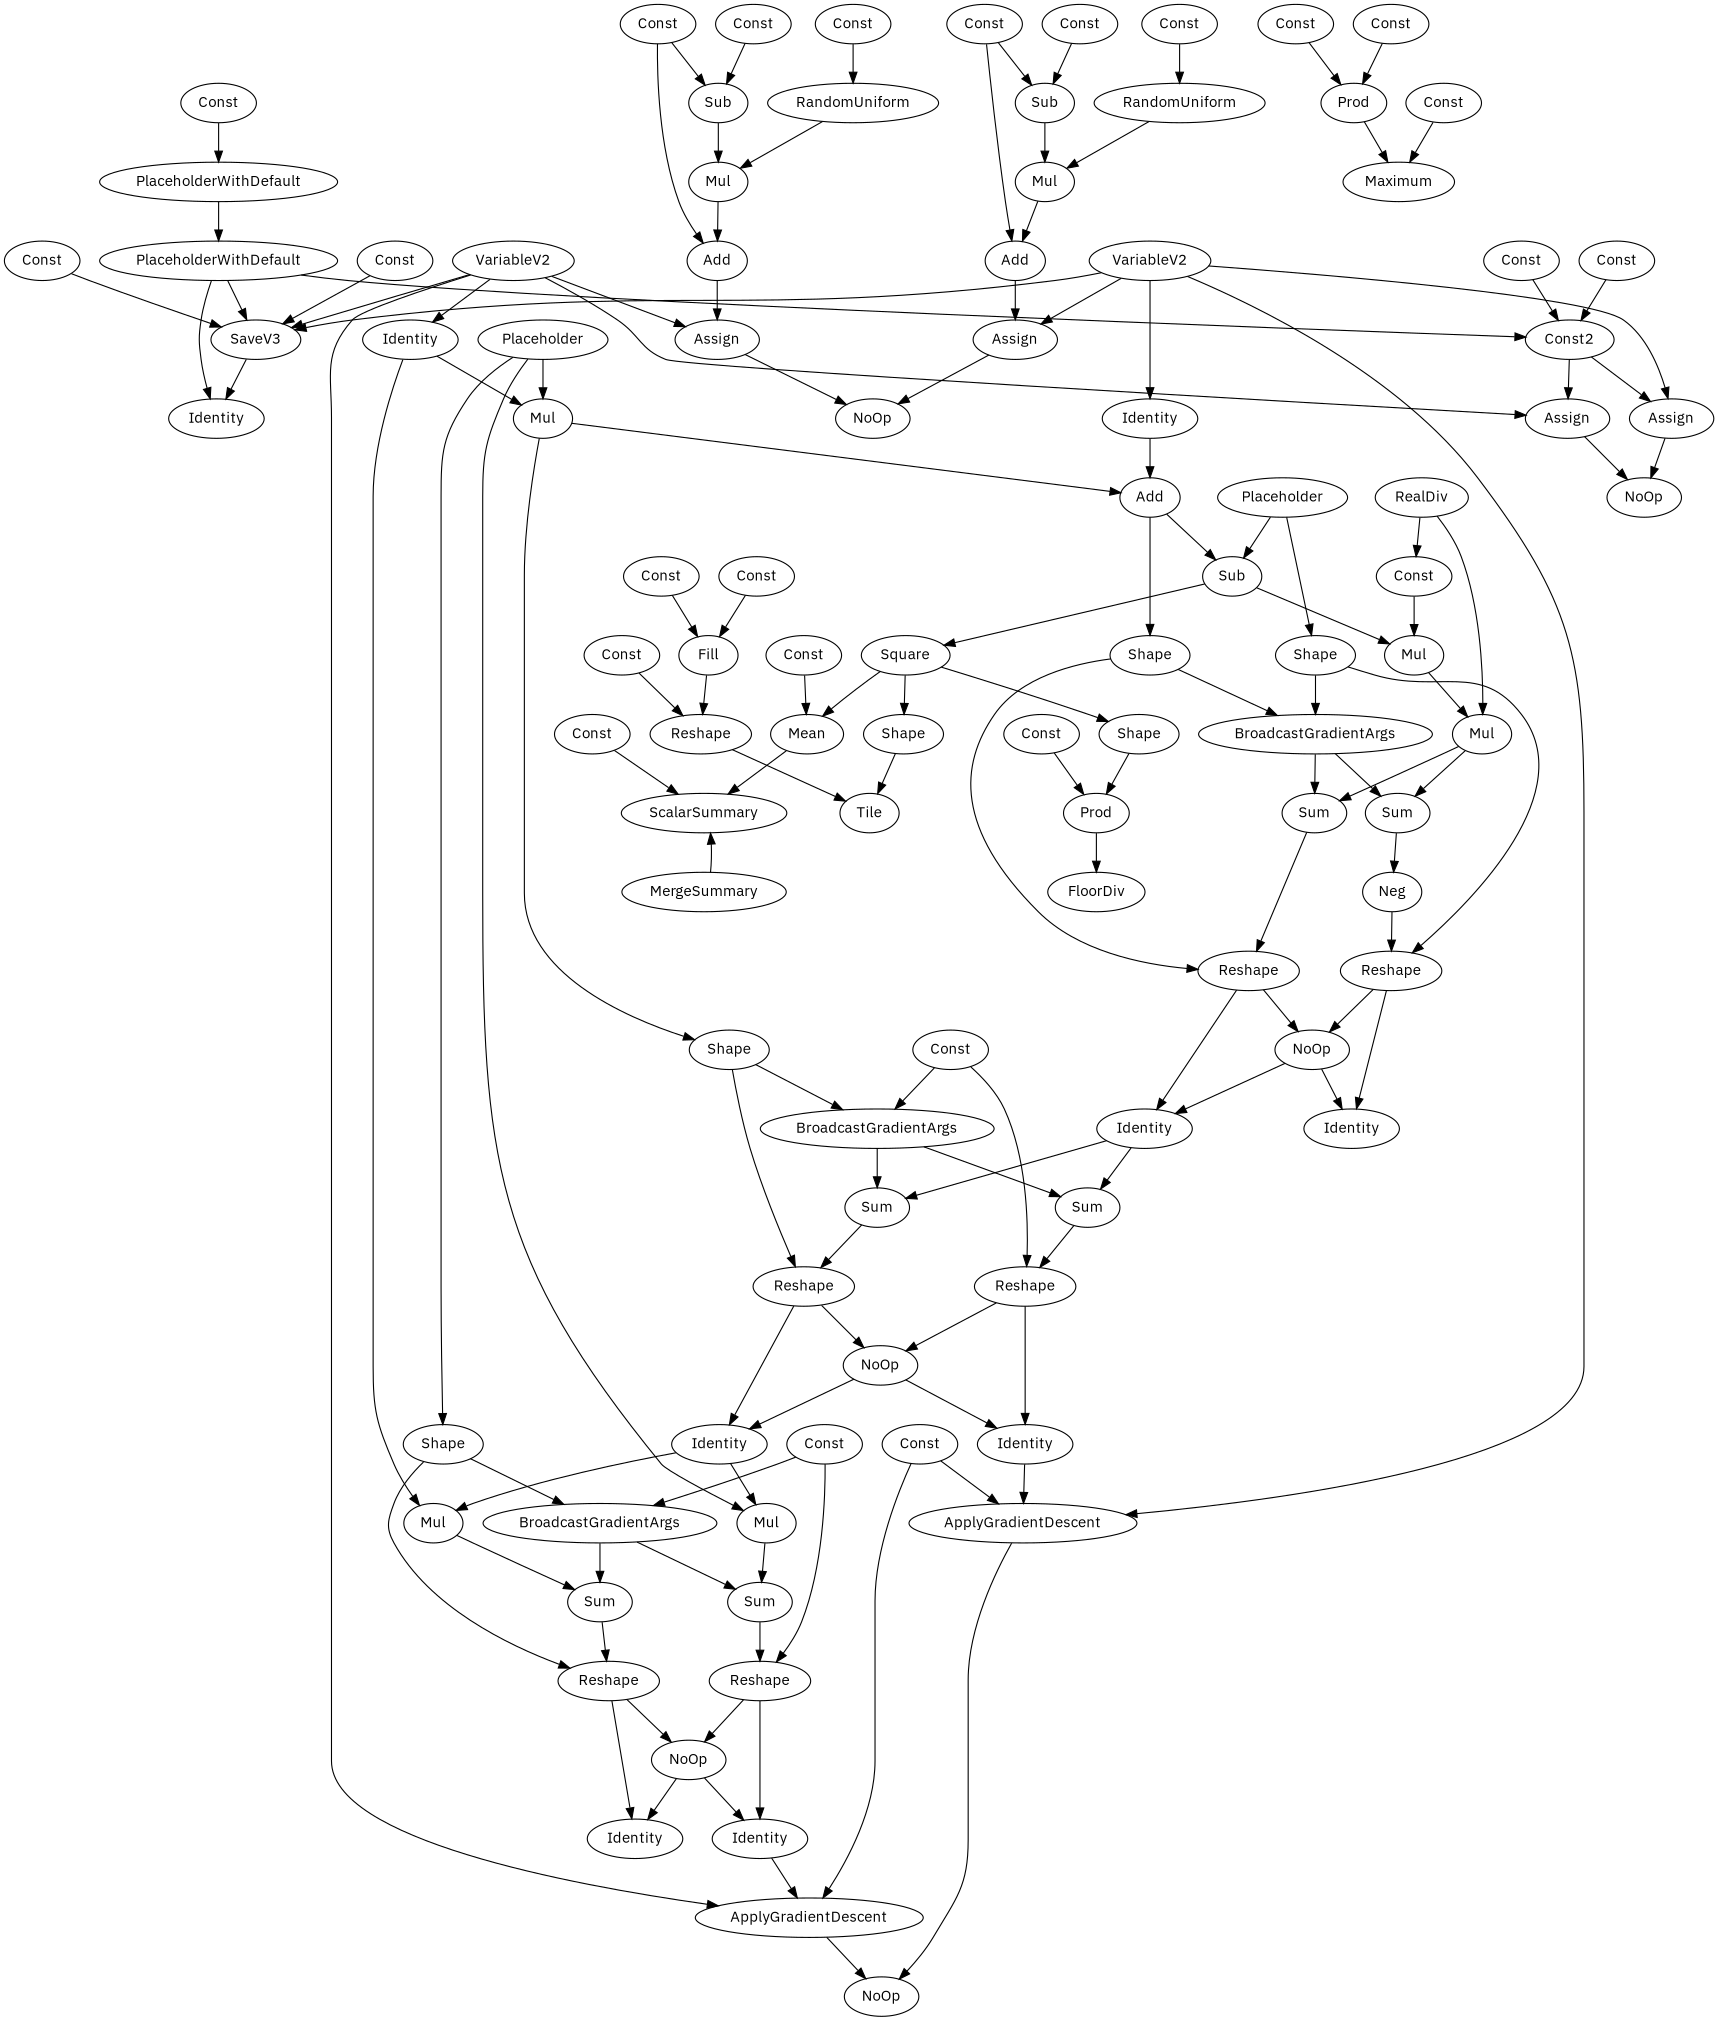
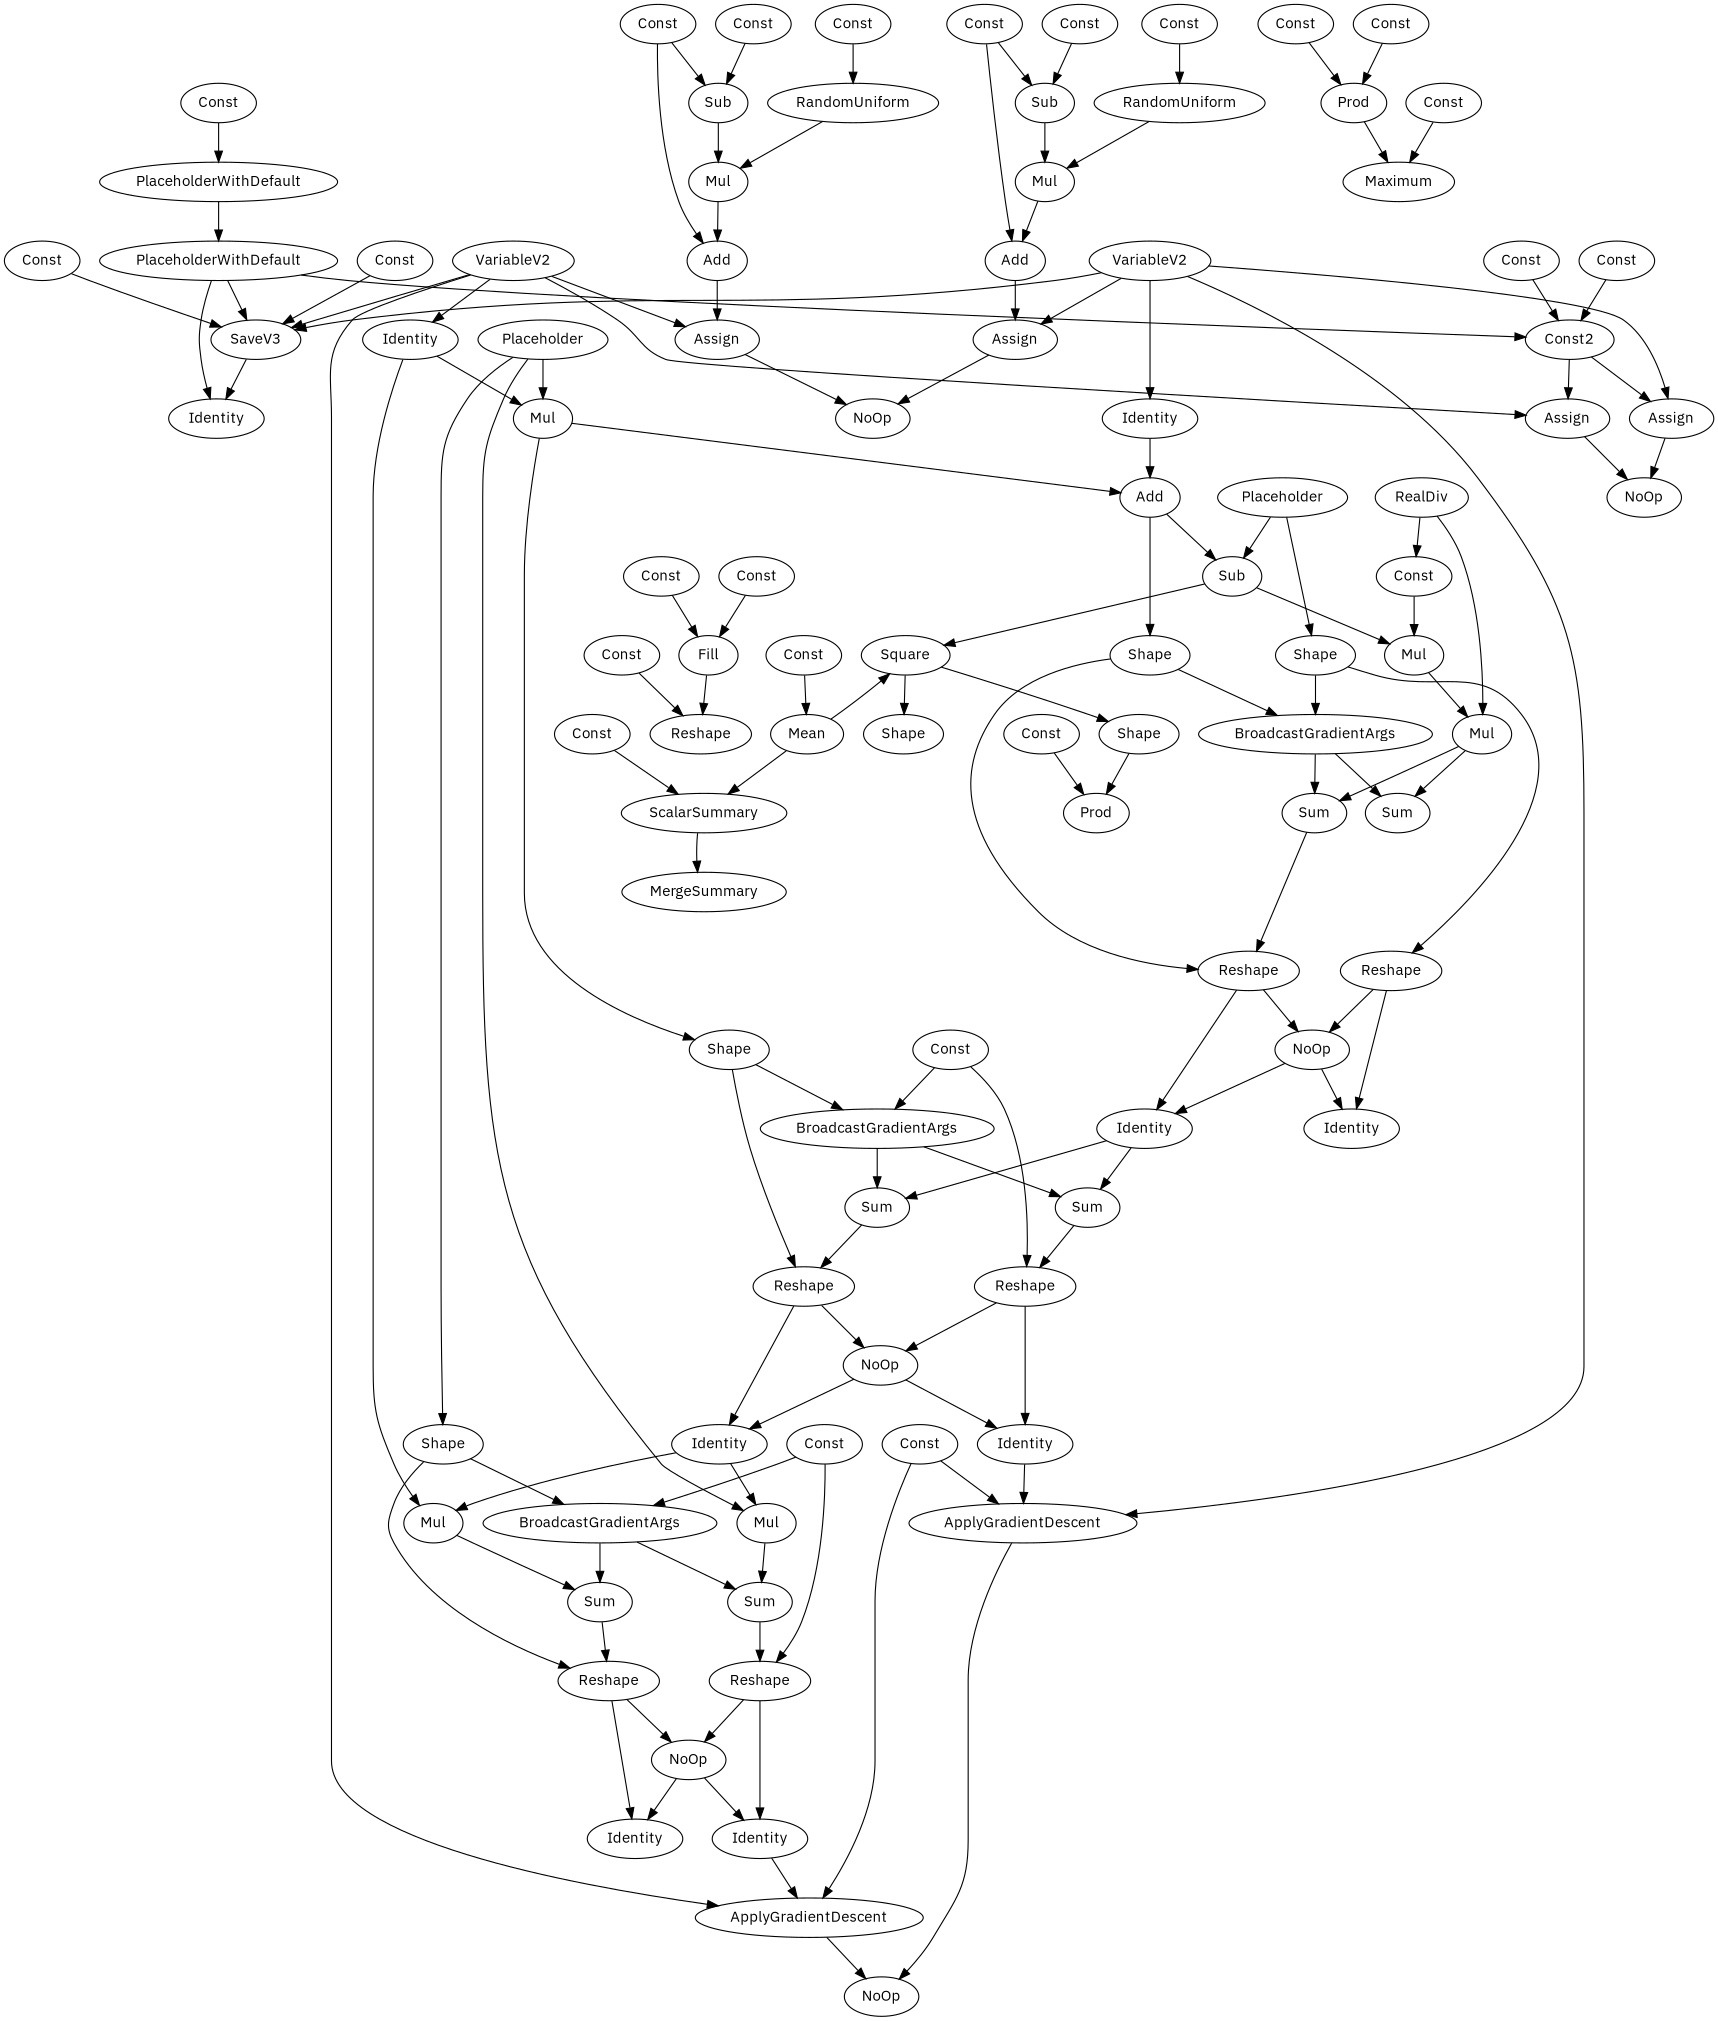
  digraph {
    fontname="IBM Plex Sans"
    node [fontname="IBM Plex Sans"]
    edge [fontname="IBM Plex Sans"]
    n1 [label=Const]
    n2 [label=RandomUniform]
    n3 [label=Mul]
    n4 [label=Const]
    n5 [label=Sub]
    n6 [label=Add]
    n7 [label=Assign]
    n8 [label=Const]
    n9 [label=NoOp]
    n10 [label=VariableV2]
    n11 [label=Identity]
    n12 [label=ApplyGradientDescent]
    n13 [label=SaveV3]
    n14 [label=Assign]
    n15 [label=Mul]
    n16 [label=Mul]
    n17 [label=NoOp]
    n18 [label=Identity]
    n19 [label=NoOp]
    n20 [label=Add]
    n21 [label=Shape]
    n22 [label=Sum]
    n23 [label=Const]
    n24 [label=RandomUniform]
    n25 [label=Mul]
    n26 [label=Const]
    n27 [label=Sub]
    n28 [label=Add]
    n29 [label=Assign]
    n30 [label=Const]
    n31 [label=VariableV2]
    n32 [label=Identity]
    n33 [label=ApplyGradientDescent]
    n34 [label=Assign]
    n35 [label=Sub]
    n36 [label=Shape]
    n37 [label=Placeholder]
    n38 [label=Shape]
    n39 [label=Mul]
    n40 [label=BroadcastGradientArgs]
    n41 [label=Reshape]
    n42 [label=Sum]
    n43 [label=BroadcastGradientArgs]
    n44 [label=Reshape]
    n45 [label=Square]
    n46 [label=Mul]
    n47 [label=BroadcastGradientArgs]
    n48 [label=Reshape]
    n49 [label=Placeholder]
    n50 [label=Shape]
    n51 [label=Reshape]
    n52 [label=Mean]
    n53 [label=Shape]
    n54 [label=Shape]
    n55 [label=Mul]
    n56 [label=ScalarSummary]
-   n57 [label=Tile]
    n58 [label=Prod]
    n59 [label=Const]
    n60 [label=MergeSummary]
    n61 [label=Const]
    n62 [label=Fill]
    n63 [label=Reshape]
    n64 [label=Const]
    n65 [label=Const]
    n66 [label=RealDiv]
    n67 [label=Const]
-   n68 [label=FloorDiv]
    n69 [label=Const]
    n70 [label=Prod]
    n71 [label=Maximum]
    n72 [label=Const]
    n73 [label=Const]
    n74 [label=Const]
    n75 [label=Sum]
    n76 [label=Sum]
-   n77 [label=Neg]
    n78 [label=NoOp]
    n79 [label=Identity]
    n80 [label=Identity]
    n81 [label=Sum]
    n82 [label=Sum]
    n83 [label=Reshape]
    n84 [label=NoOp]
    n85 [label=Identity]
    n86 [label=Const]
    n87 [label=Identity]
    n88 [label=Const]
    n89 [label=Reshape]
    n90 [label=NoOp]
    n91 [label=Identity]
    n92 [label=Identity]
    n93 [label=Const]
    n94 [label=Const]
    n95 [label=Const]
    n96 [label=PlaceholderWithDefault]
    n97 [label=PlaceholderWithDefault]
    n98 [label=Const2]
    n99 [label=Const]
    n100 [label=Const]
    n101 [label=Const]
    n102 [label=Const]
    n1 -> n2
    n2 -> n3
    n3 -> n6
    n4 -> n5
    n4 -> n6
    n5 -> n3
    n6 -> n7
    n7 -> n9
    n8 -> n5
    n10 -> n7
    n10 -> n11
    n10 -> n12
    n10 -> n13
    n10 -> n14
    n11 -> n15
    n11 -> n16
    n12 -> n17
    n13 -> n18
    n14 -> n19
    n15 -> n20
    n15 -> n21
    n16 -> n22
    n20 -> n35
    n20 -> n36
    n21 -> n43
    n21 -> n44
    n22 -> n41
    n23 -> n24
    n24 -> n25
    n25 -> n28
    n26 -> n27
    n26 -> n28
    n27 -> n25
    n28 -> n29
    n29 -> n9
    n30 -> n27
    n31 -> n13
    n31 -> n29
    n31 -> n32
    n31 -> n33
    n31 -> n34
    n32 -> n20
    n33 -> n17
    n34 -> n19
    n35 -> n45
    n35 -> n46
    n36 -> n47
    n36 -> n48
    n37 -> n15
    n37 -> n38
    n37 -> n39
    n38 -> n40
    n38 -> n41
    n39 -> n42
    n40 -> n22
    n40 -> n42
    n41 -> n90
    n41 -> n92
    n42 -> n89
    n43 -> n81
    n43 -> n82
    n44 -> n84
    n44 -> n85
-   n45 -> n52
+   n52 -> n45
    n45 -> n53
    n45 -> n54
    n46 -> n55
    n47 -> n75
    n47 -> n76
    n48 -> n78
    n48 -> n79
    n49 -> n35
    n49 -> n50
    n50 -> n47
    n50 -> n51
    n51 -> n78
    n51 -> n80
    n52 -> n56
-   n53 -> n57
    n54 -> n58
    n55 -> n75
    n55 -> n76
-   n60 -> n56
-   n58 -> n68
+   n56 -> n60
    n59 -> n52
    n61 -> n62
    n62 -> n63
-   n63 -> n57
    n64 -> n62
    n65 -> n63
    n66 -> n55
    n66 -> n67
    n67 -> n46
    n69 -> n70
    n70 -> n71
    n72 -> n58
    n73 -> n70
    n74 -> n71
    n75 -> n48
-   n76 -> n77
-   n77 -> n51
    n78 -> n79
    n78 -> n80
    n79 -> n81
    n79 -> n82
    n81 -> n44
    n82 -> n83
    n83 -> n84
    n83 -> n87
    n84 -> n85
    n84 -> n87
    n85 -> n16
    n85 -> n39
    n86 -> n43
    n86 -> n83
    n87 -> n33
    n88 -> n40
    n88 -> n89
    n89 -> n90
    n89 -> n91
    n90 -> n91
    n90 -> n92
    n91 -> n12
    n93 -> n12
    n93 -> n33
    n94 -> n56
    n95 -> n96
    n96 -> n97
    n97 -> n13
    n97 -> n18
    n97 -> n98
    n98 -> n14
    n98 -> n34
    n99 -> n13
    n100 -> n13
    n101 -> n98
    n102 -> n98
  }
